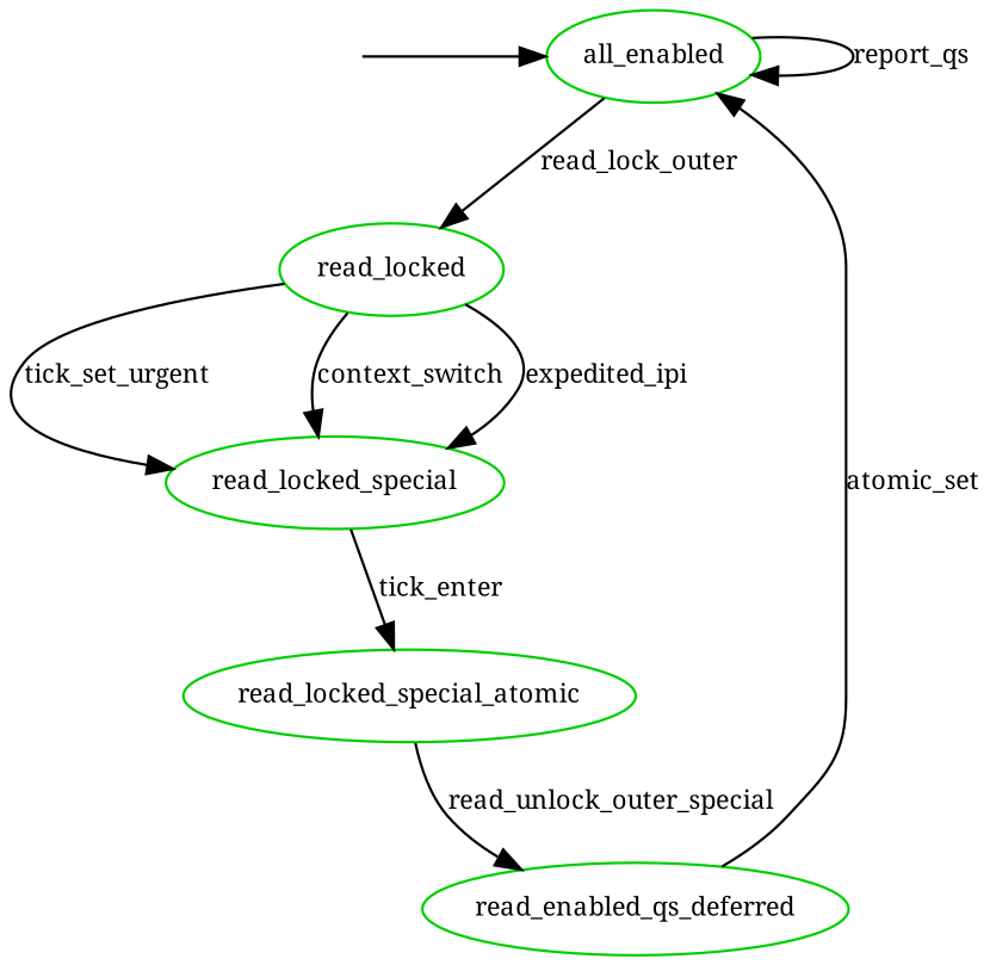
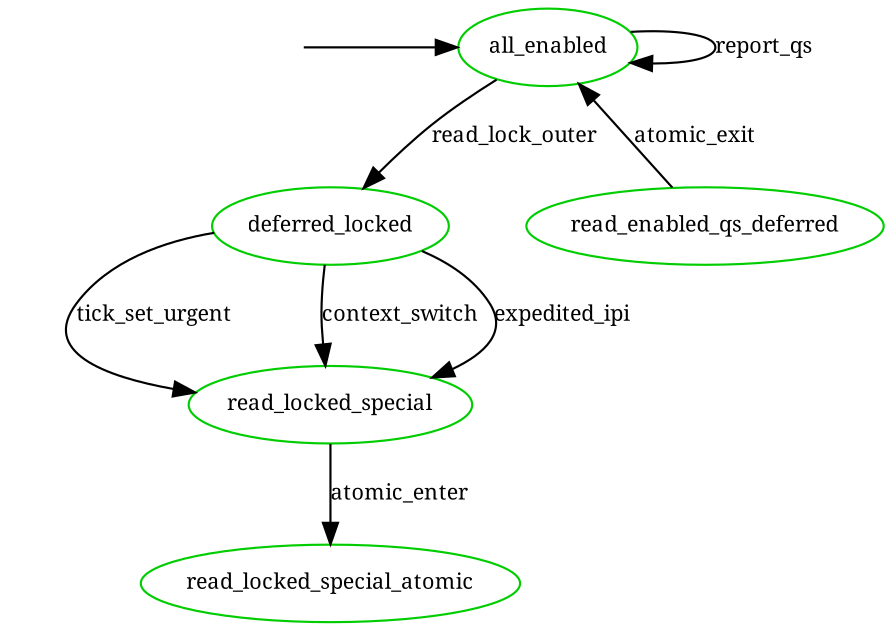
  digraph {
    fontname="Noto Serif"
    nodesep=0.5
    node [fontname="Noto Serif" shape=ellipse color=green3 fontsize=10]
    edge [fontname="Noto Serif" fontsize=10]
    __init_all_enabled [shape=plaintext style=invis color="" fontsize=""]
    n2 [label=all_enabled]
-   n3 [label=read_locked]
+   n3 [label=deferred_locked]
    n4 [label=read_locked_special]
    n5 [label=read_locked_special_atomic]
    n6 [label=read_enabled_qs_deferred]
    subgraph sub_1 {
      __init_all_enabled
    }
    subgraph sub_2 {
      rank=min
      __init_all_enabled
      n2
    }
    __init_all_enabled -> n2
    n2 -> n2 [label=report_qs]
    n2 -> n3 [label=read_lock_outer]
    n3 -> n4 [label=tick_set_urgent]
    n3 -> n4 [label=context_switch]
    n3 -> n4 [label=expedited_ipi]
-   n4 -> n5 [label=tick_enter]
-   n5 -> n6 [label=read_unlock_outer_special]
-   n6 -> n2 [label=atomic_set]
+   n4 -> n5 [label=atomic_enter]
+   n6 -> n2 [label=atomic_exit]
  }
